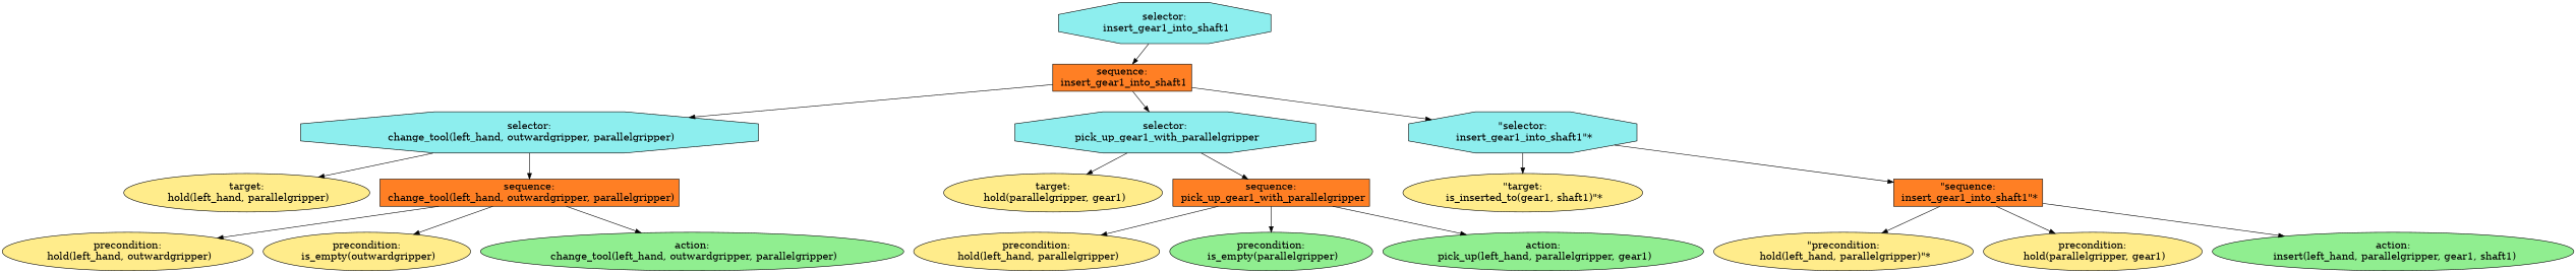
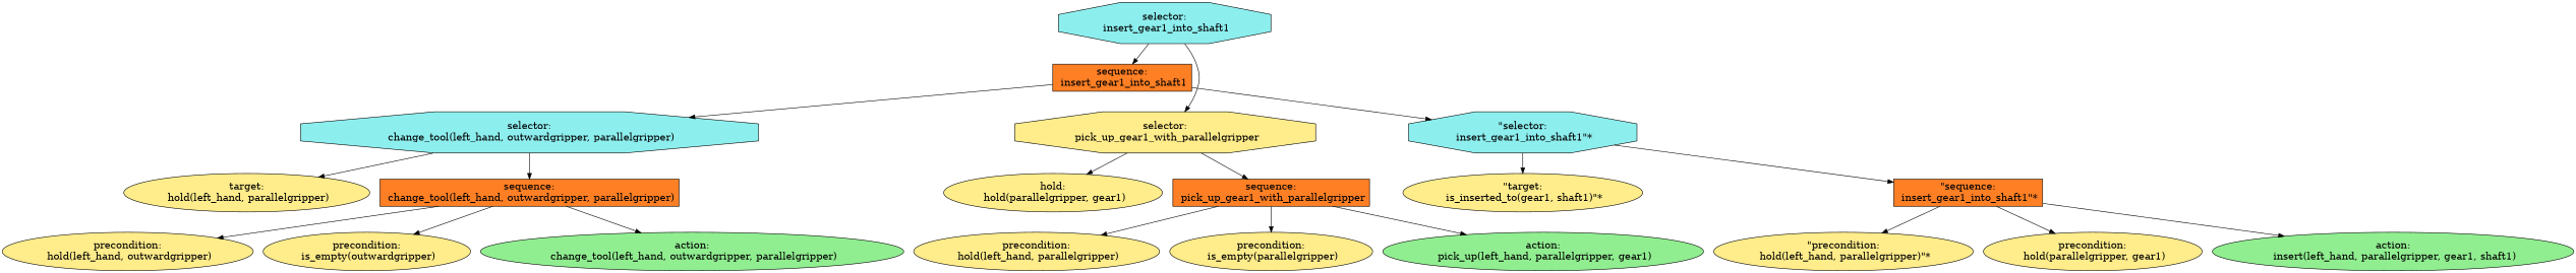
  digraph {
    fontname="times-roman"
    ordering=out
    node [fillcolor=lightgoldenrod1 fontcolor=black fontname="times-roman" fontsize=18 shape=ellipse style=filled]
    edge [fontname="times-roman"]
    n1 [fillcolor=darkslategray2 label="selector:\n insert_gear1_into_shaft1" shape=octagon]
    n2 [fillcolor=chocolate1 label="sequence:\n insert_gear1_into_shaft1" shape=box]
    n3 [fillcolor=darkslategray2 label="selector:\n change_tool(left_hand, outwardgripper, parallelgripper)" shape=octagon]
-   n4 [fillcolor=darkslategray2 label="selector:\n pick_up_gear1_with_parallelgripper" shape=octagon]
+   n4 [label="selector:\n pick_up_gear1_with_parallelgripper" shape=octagon]
    n5 [fillcolor=darkslategray2 label="\"selector:\n insert_gear1_into_shaft1\"*" shape=octagon]
    n6 [label="target:\n hold(left_hand, parallelgripper)"]
    n7 [fillcolor=chocolate1 label="sequence:\n change_tool(left_hand, outwardgripper, parallelgripper)" shape=box]
-   n8 [label="target:\n hold(parallelgripper, gear1)"]
+   n8 [label="hold:\n hold(parallelgripper, gear1)"]
    n9 [fillcolor=chocolate1 label="sequence:\n pick_up_gear1_with_parallelgripper" shape=box]
    n10 [label="\"target:\n is_inserted_to(gear1, shaft1)\"*"]
    n11 [fillcolor=chocolate1 label="\"sequence:\n insert_gear1_into_shaft1\"*" shape=box]
    n12 [label="precondition:\n hold(left_hand, outwardgripper)"]
    n13 [label="precondition:\n is_empty(outwardgripper)"]
    n14 [fillcolor=lightgreen label="action:\n change_tool(left_hand, outwardgripper, parallelgripper)"]
    n15 [label="precondition:\n hold(left_hand, parallelgripper)"]
-   n16 [fillcolor=lightgreen label="precondition:\n is_empty(parallelgripper)"]
+   n16 [label="precondition:\n is_empty(parallelgripper)"]
    n17 [fillcolor=lightgreen label="action:\n pick_up(left_hand, parallelgripper, gear1)"]
    n18 [label="\"precondition:\n hold(left_hand, parallelgripper)\"*"]
    n19 [label="precondition:\n hold(parallelgripper, gear1)"]
    n20 [fillcolor=lightgreen label="action:\n insert(left_hand, parallelgripper, gear1, shaft1)"]
    n1 -> n2
    n2 -> n3
-   n2 -> n4
+   n1 -> n4
    n2 -> n5
    n3 -> n6
    n3 -> n7
    n4 -> n8
    n4 -> n9
    n5 -> n10
    n5 -> n11
    n7 -> n12
    n7 -> n13
    n7 -> n14
    n9 -> n15
    n9 -> n16
    n9 -> n17
    n11 -> n18
    n11 -> n19
    n11 -> n20
  }
